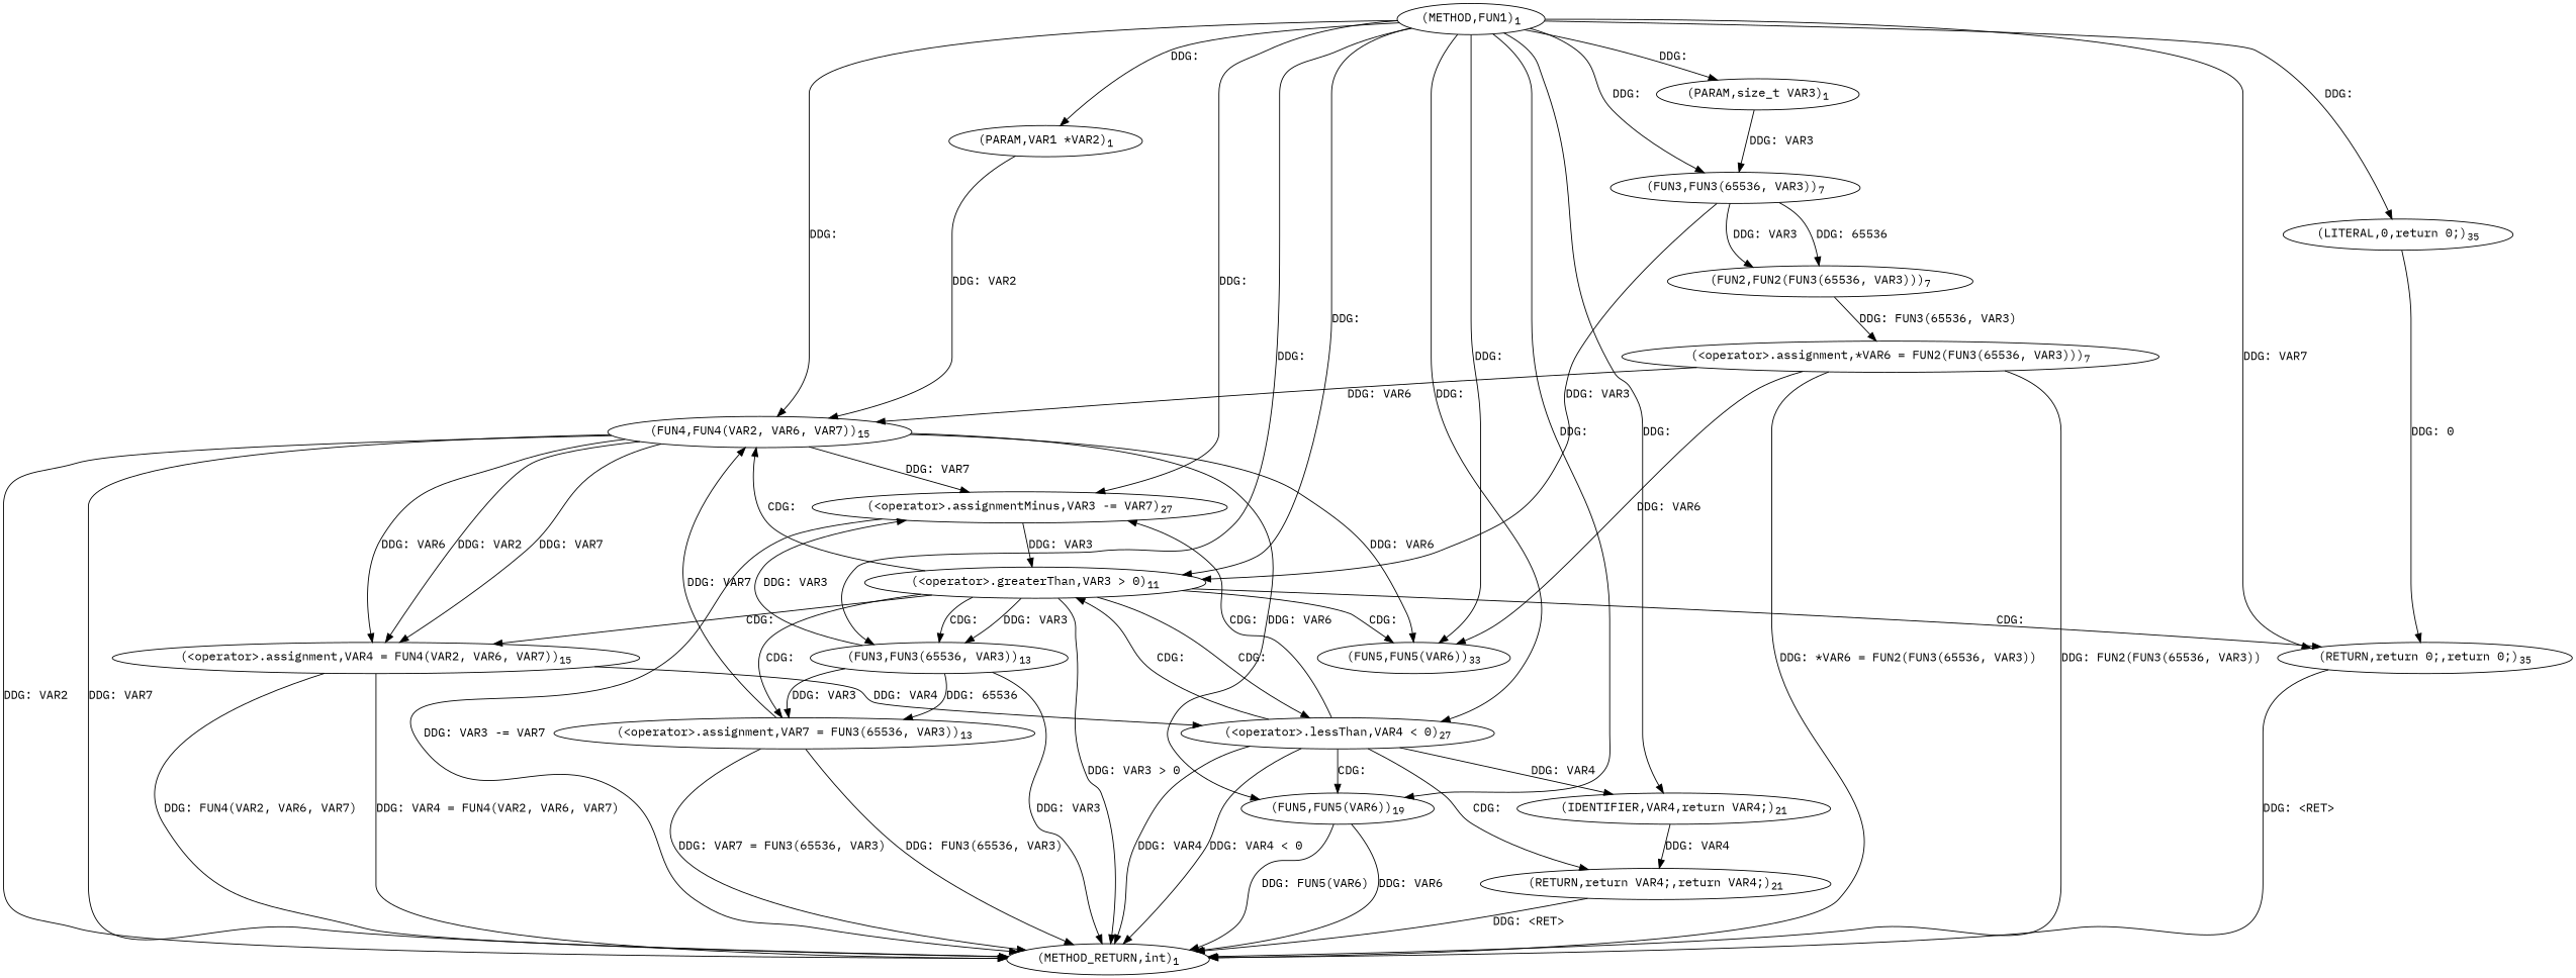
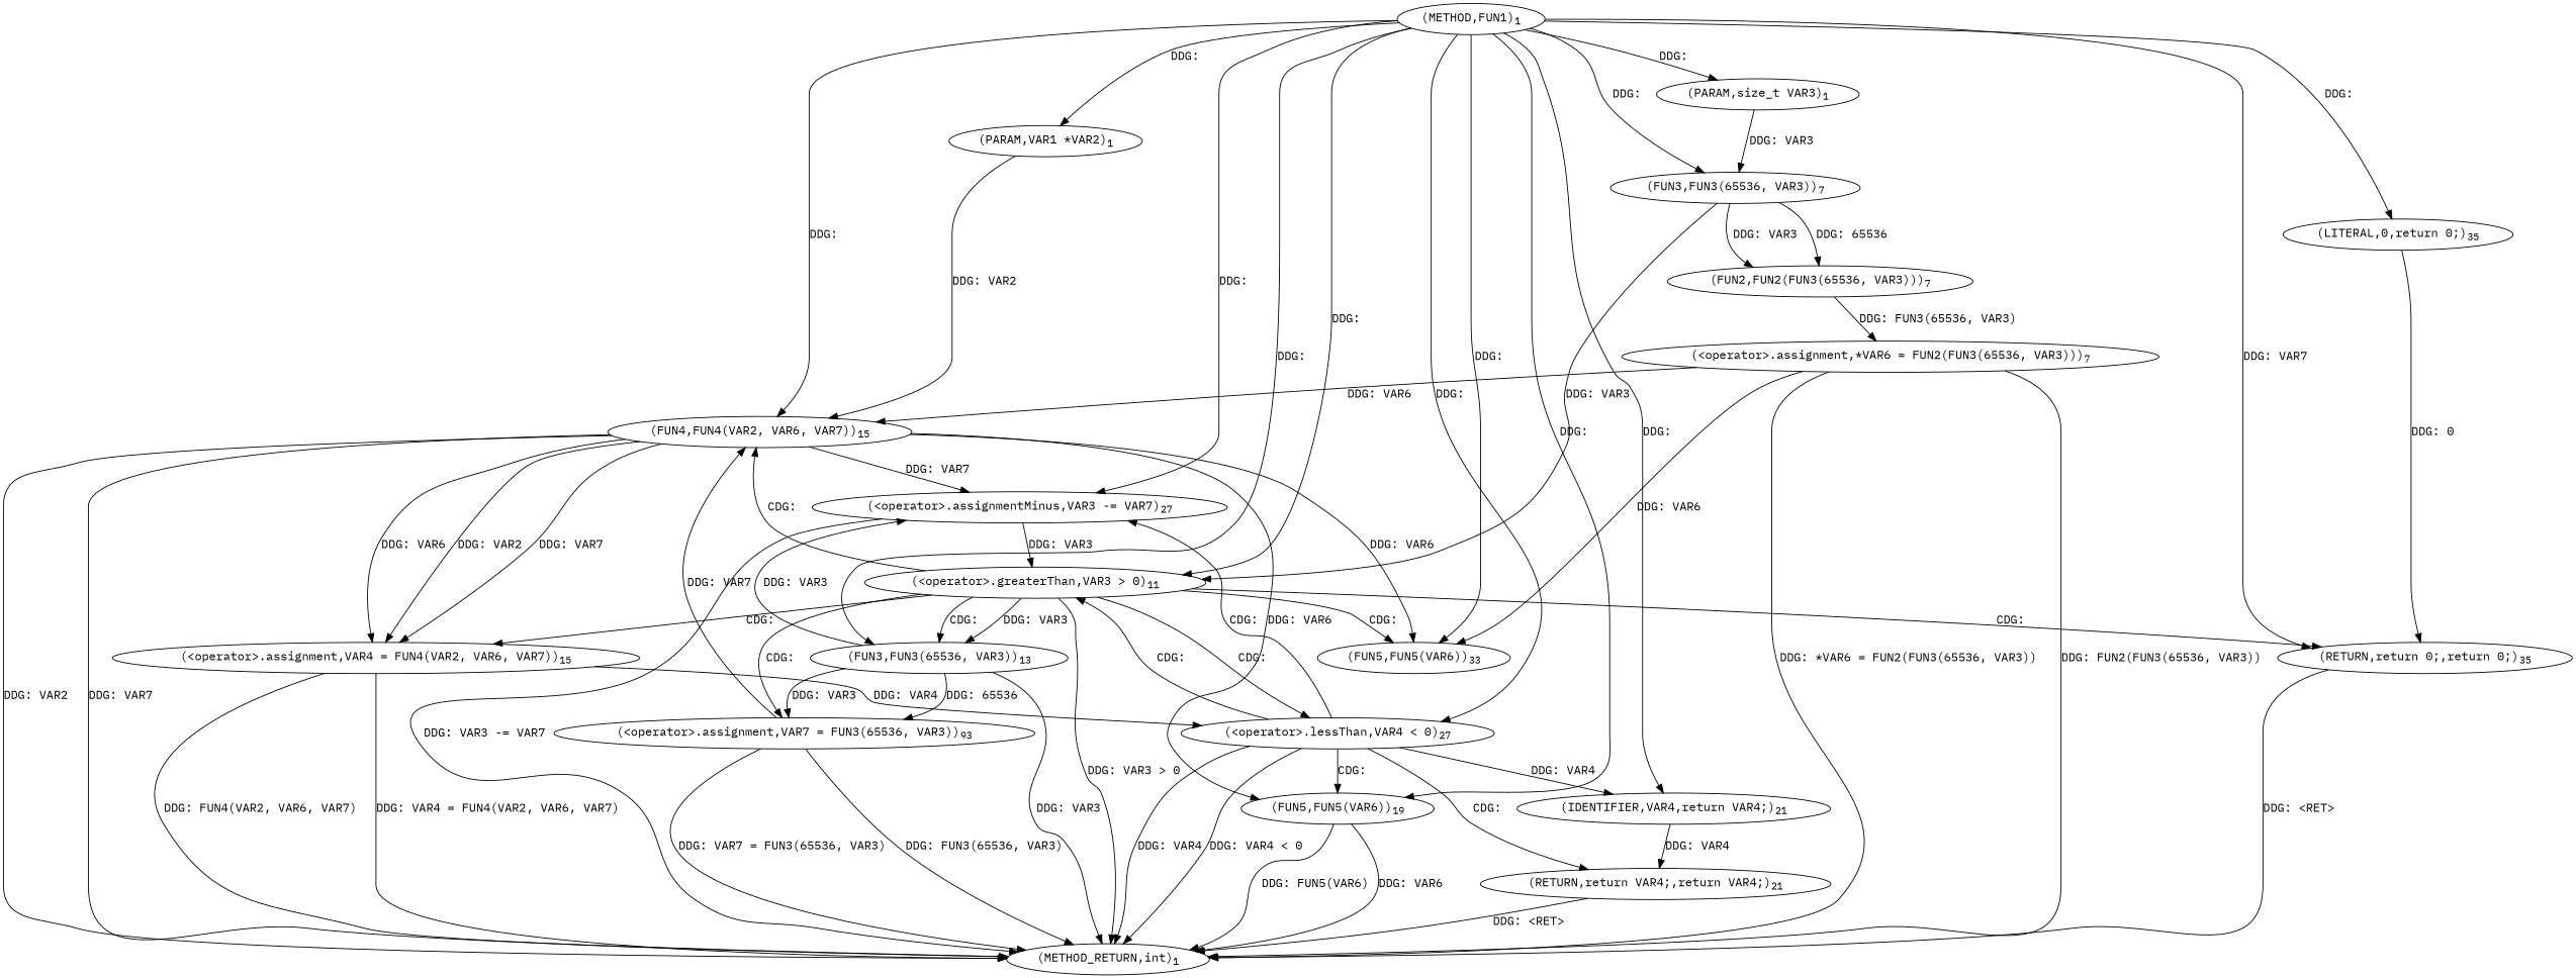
  digraph {
    fontname="IBM Plex Mono"
    node [fontname="IBM Plex Mono"]
    edge [fontname="IBM Plex Mono"]
    n1 [label=<(METHOD,FUN1)<SUB>1</SUB>>]
    n2 [label=<(PARAM,VAR1 *VAR2)<SUB>1</SUB>>]
    n3 [label=<(PARAM,size_t VAR3)<SUB>1</SUB>>]
    n4 [label=<(FUN5,FUN5(VAR6))<SUB>33</SUB>>]
    n5 [label=<(RETURN,return 0;,return 0;)<SUB>35</SUB>>]
    n6 [label=<(&lt;operator&gt;.greaterThan,VAR3 &gt; 0)<SUB>11</SUB>>]
    n7 [label=<(LITERAL,0,return 0;)<SUB>35</SUB>>]
    n8 [label=<(&lt;operator&gt;.assignmentMinus,VAR3 -= VAR7)<SUB>27</SUB>>]
    n9 [label=<(FUN3,FUN3(65536, VAR3))<SUB>7</SUB>>]
    n10 [label=<(&lt;operator&gt;.lessThan,VAR4 &lt; 0)<SUB>27</SUB>>]
    n11 [label=<(FUN3,FUN3(65536, VAR3))<SUB>13</SUB>>]
    n12 [label=<(FUN4,FUN4(VAR2, VAR6, VAR7))<SUB>15</SUB>>]
    n13 [label=<(FUN5,FUN5(VAR6))<SUB>19</SUB>>]
    n14 [label=<(IDENTIFIER,VAR4,return VAR4;)<SUB>21</SUB>>]
    n15 [label=<(METHOD_RETURN,int)<SUB>1</SUB>>]
-   n16 [label=<(&lt;operator&gt;.assignment,VAR7 = FUN3(65536, VAR3))<SUB>13</SUB>>]
+   n16 [label=<(&lt;operator&gt;.assignment,VAR7 = FUN3(65536, VAR3))<SUB>93</SUB>>]
    n17 [label=<(&lt;operator&gt;.assignment,VAR4 = FUN4(VAR2, VAR6, VAR7))<SUB>15</SUB>>]
    n18 [label=<(FUN2,FUN2(FUN3(65536, VAR3)))<SUB>7</SUB>>]
    n19 [label=<(RETURN,return VAR4;,return VAR4;)<SUB>21</SUB>>]
    n20 [label=<(&lt;operator&gt;.assignment,*VAR6 = FUN2(FUN3(65536, VAR3)))<SUB>7</SUB>>]
    n1 -> n2 [label="DDG: "]
    n1 -> n3 [label="DDG: "]
    n1 -> n4 [label="DDG: "]
    n1 -> n5 [label="DDG: VAR7"]
    n1 -> n6 [label="DDG: "]
    n1 -> n7 [label="DDG: "]
    n1 -> n8 [label="DDG: "]
    n1 -> n9 [label="DDG: "]
    n1 -> n10 [label="DDG: "]
    n1 -> n11 [label="DDG: "]
    n1 -> n12 [label="DDG: "]
    n1 -> n13 [label="DDG: "]
    n1 -> n14 [label="DDG: "]
    n2 -> n12 [label="DDG: VAR2"]
    n3 -> n9 [label="DDG: VAR3"]
    n5 -> n15 [label="DDG: &lt;RET&gt;"]
    n6 -> n4 [label="CDG: "]
    n6 -> n5 [label="CDG: "]
    n6 -> n10 [label="CDG: "]
    n6 -> n11 [label="DDG: VAR3"]
    n6 -> n11 [label="CDG: "]
    n6 -> n12 [label="CDG: "]
    n6 -> n15 [label="DDG: VAR3 &gt; 0"]
    n6 -> n16 [label="CDG: "]
    n6 -> n17 [label="CDG: "]
    n7 -> n5 [label="DDG: 0"]
    n8 -> n6 [label="DDG: VAR3"]
    n8 -> n15 [label="DDG: VAR3 -= VAR7"]
    n9 -> n6 [label="DDG: VAR3"]
    n9 -> n18 [label="DDG: 65536"]
    n9 -> n18 [label="DDG: VAR3"]
    n10 -> n6 [label="CDG: "]
    n10 -> n8 [label="CDG: "]
    n10 -> n13 [label="CDG: "]
    n10 -> n14 [label="DDG: VAR4"]
    n10 -> n15 [label="DDG: VAR4"]
    n10 -> n15 [label="DDG: VAR4 &lt; 0"]
    n10 -> n19 [label="CDG: "]
    n11 -> n8 [label="DDG: VAR3"]
    n11 -> n15 [label="DDG: VAR3"]
    n11 -> n16 [label="DDG: 65536"]
    n11 -> n16 [label="DDG: VAR3"]
    n12 -> n4 [label="DDG: VAR6"]
    n12 -> n8 [label="DDG: VAR7"]
    n12 -> n13 [label="DDG: VAR6"]
    n12 -> n15 [label="DDG: VAR2"]
    n12 -> n15 [label="DDG: VAR7"]
    n12 -> n17 [label="DDG: VAR2"]
    n12 -> n17 [label="DDG: VAR6"]
    n12 -> n17 [label="DDG: VAR7"]
    n13 -> n15 [label="DDG: VAR6"]
    n13 -> n15 [label="DDG: FUN5(VAR6)"]
    n14 -> n19 [label="DDG: VAR4"]
    n16 -> n12 [label="DDG: VAR7"]
    n16 -> n15 [label="DDG: FUN3(65536, VAR3)"]
    n16 -> n15 [label="DDG: VAR7 = FUN3(65536, VAR3)"]
    n17 -> n10 [label="DDG: VAR4"]
    n17 -> n15 [label="DDG: FUN4(VAR2, VAR6, VAR7)"]
    n17 -> n15 [label="DDG: VAR4 = FUN4(VAR2, VAR6, VAR7)"]
    n18 -> n20 [label="DDG: FUN3(65536, VAR3)"]
    n19 -> n15 [label="DDG: &lt;RET&gt;"]
    n20 -> n4 [label="DDG: VAR6"]
    n20 -> n12 [label="DDG: VAR6"]
    n20 -> n15 [label="DDG: FUN2(FUN3(65536, VAR3))"]
    n20 -> n15 [label="DDG: *VAR6 = FUN2(FUN3(65536, VAR3))"]
  }
